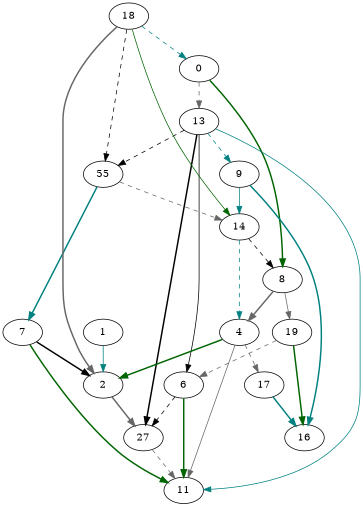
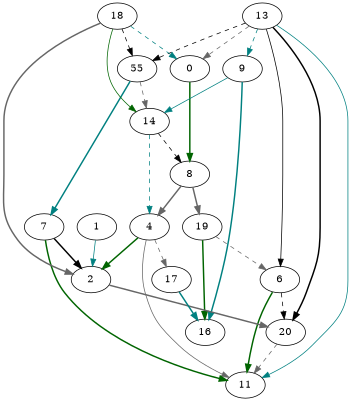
  strict digraph {
    edge [color=gray40 style=bold]
    0
    8
    13
    4
    19
-   20 [label=27]
+   20
    11
    6
    9
    n10 [label=55]
    2
    17
    16
    14
    7
    1
    18
    0 -> 8 [color=darkgreen]
-   0 -> 13 [style=dashed]
+   13 -> 0 [style=dashed]
    8 -> 4
-   8 -> 19 [style=solid]
+   8 -> 19
    13 -> 20 [color=black]
    13 -> 11 [color=teal style=solid]
    13 -> 6 [color=black style=solid]
    13 -> 9 [color=teal style=dashed]
    13 -> n10 [color=black style=dashed]
    4 -> 11 [style=solid]
    4 -> 2 [color=darkgreen]
    4 -> 17 [style=dashed]
    19 -> 6 [style=dashed]
    19 -> 16 [color=darkgreen]
    20 -> 11 [style=dashed]
    6 -> 20 [color=black style=dashed]
    6 -> 11 [color=darkgreen]
    9 -> 16 [color=teal]
    9 -> 14 [color=teal style=solid]
    n10 -> 14 [style=dashed]
    n10 -> 7 [color=teal]
    2 -> 20
    17 -> 16 [color=teal]
    14 -> 8 [color=black style=dashed]
    14 -> 4 [color=teal style=dashed]
    7 -> 11 [color=darkgreen]
    7 -> 2 [color=black]
    1 -> 2 [color=teal style=solid]
    18 -> 0 [color=teal style=dashed]
    18 -> n10 [color=black style=dashed]
    18 -> 2
    18 -> 14 [color=darkgreen style=solid]
  }
